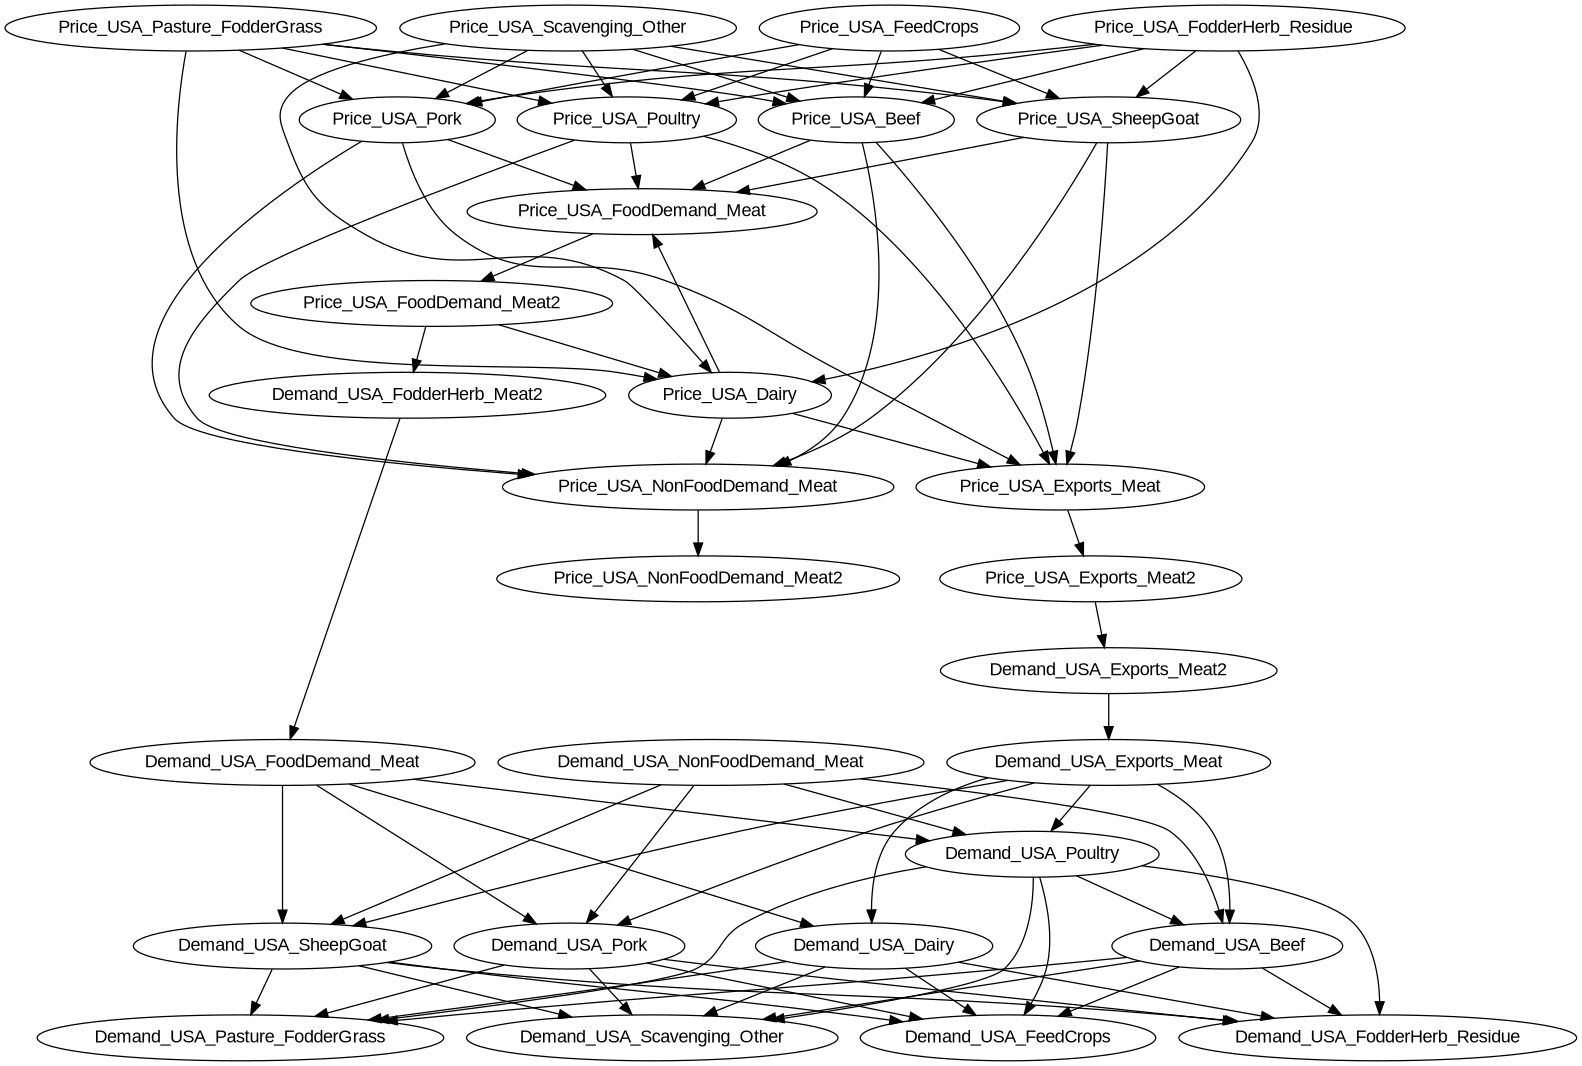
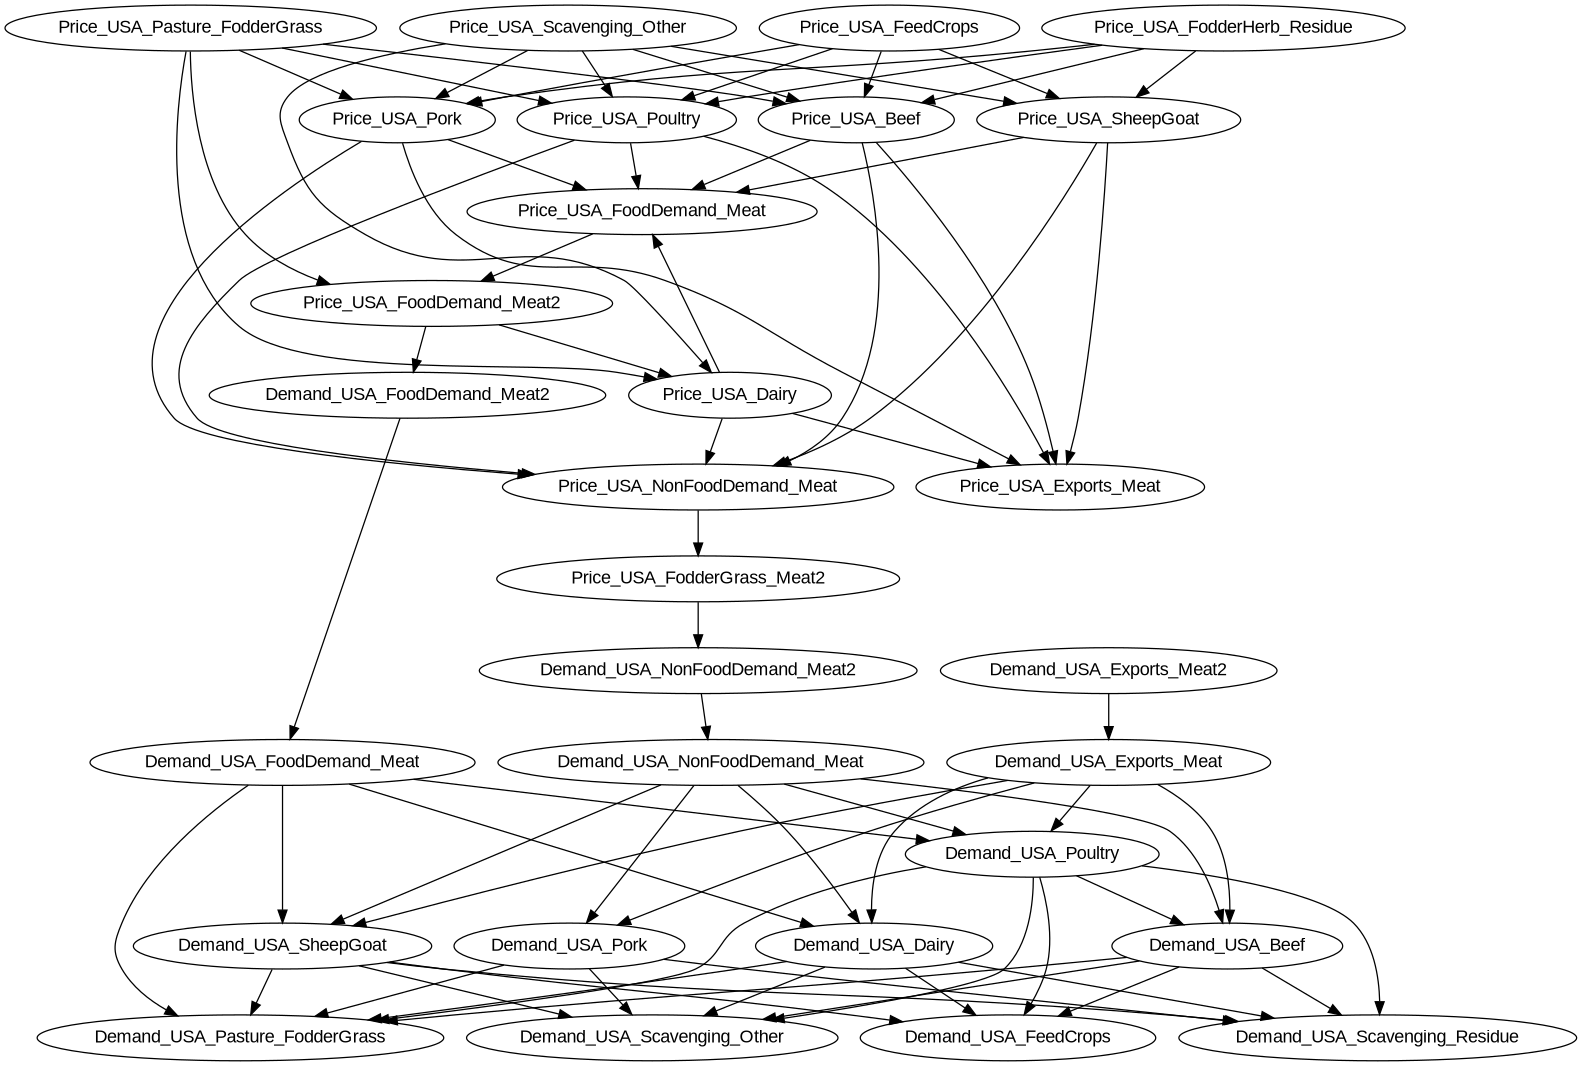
  digraph {
    fontname="Liberation Sans"
    node [fontname="Liberation Sans"]
    edge [fontname="Liberation Sans"]
    Price_USA_Scavenging_Other
    Price_USA_Beef
    Price_USA_Dairy
    Price_USA_Pork
    Price_USA_Poultry
    Price_USA_SheepGoat
    Price_USA_Exports_Meat
    Price_USA_FoodDemand_Meat
    Price_USA_NonFoodDemand_Meat
-   Price_USA_Exports_Meat2
    Price_USA_FoodDemand_Meat2
-   Price_USA_NonFoodDemand_Meat2
+   Price_USA_NonFoodDemand_Meat2 [label=Price_USA_FodderGrass_Meat2]
    Demand_USA_Exports_Meat2
-   Demand_USA_FoodDemand_Meat2 [label=Demand_USA_FodderHerb_Meat2]
+   Demand_USA_FoodDemand_Meat2
+   Demand_USA_NonFoodDemand_Meat2
    Demand_USA_NonFoodDemand_Meat
    Demand_USA_Beef
    Demand_USA_Dairy
    Demand_USA_Pork
    Demand_USA_Poultry
    Demand_USA_SheepGoat
    Demand_USA_FeedCrops
-   Demand_USA_FodderHerb_Residue
+   Demand_USA_FodderHerb_Residue [label=Demand_USA_Scavenging_Residue]
    Demand_USA_Pasture_FodderGrass
    Demand_USA_Scavenging_Other
    Demand_USA_FoodDemand_Meat
    Demand_USA_Exports_Meat
    Price_USA_Pasture_FodderGrass
    Price_USA_FodderHerb_Residue
    Price_USA_FeedCrops
    Price_USA_Scavenging_Other -> Price_USA_Beef
    Price_USA_Scavenging_Other -> Price_USA_Dairy
    Price_USA_Scavenging_Other -> Price_USA_Pork
    Price_USA_Scavenging_Other -> Price_USA_Poultry
    Price_USA_Scavenging_Other -> Price_USA_SheepGoat
    Price_USA_Beef -> Price_USA_Exports_Meat
    Price_USA_Beef -> Price_USA_FoodDemand_Meat
    Price_USA_Beef -> Price_USA_NonFoodDemand_Meat
    Price_USA_Dairy -> Price_USA_Exports_Meat
    Price_USA_Dairy -> Price_USA_FoodDemand_Meat
    Price_USA_Dairy -> Price_USA_NonFoodDemand_Meat
    Price_USA_Pork -> Price_USA_Exports_Meat
    Price_USA_Pork -> Price_USA_FoodDemand_Meat
    Price_USA_Pork -> Price_USA_NonFoodDemand_Meat
    Price_USA_Poultry -> Price_USA_Exports_Meat
    Price_USA_Poultry -> Price_USA_FoodDemand_Meat
    Price_USA_Poultry -> Price_USA_NonFoodDemand_Meat
    Price_USA_SheepGoat -> Price_USA_Exports_Meat
    Price_USA_SheepGoat -> Price_USA_FoodDemand_Meat
    Price_USA_SheepGoat -> Price_USA_NonFoodDemand_Meat
-   Price_USA_Exports_Meat -> Price_USA_Exports_Meat2
    Price_USA_FoodDemand_Meat -> Price_USA_FoodDemand_Meat2
    Price_USA_NonFoodDemand_Meat -> Price_USA_NonFoodDemand_Meat2
-   Price_USA_Exports_Meat2 -> Demand_USA_Exports_Meat2
    Price_USA_FoodDemand_Meat2 -> Price_USA_Dairy
    Price_USA_FoodDemand_Meat2 -> Demand_USA_FoodDemand_Meat2
+   Price_USA_NonFoodDemand_Meat2 -> Demand_USA_NonFoodDemand_Meat2
    Demand_USA_Exports_Meat2 -> Demand_USA_Exports_Meat
    Demand_USA_FoodDemand_Meat2 -> Demand_USA_FoodDemand_Meat
+   Demand_USA_NonFoodDemand_Meat2 -> Demand_USA_NonFoodDemand_Meat
    Demand_USA_NonFoodDemand_Meat -> Demand_USA_Beef
+   Demand_USA_NonFoodDemand_Meat -> Demand_USA_Dairy
    Demand_USA_NonFoodDemand_Meat -> Demand_USA_Pork
    Demand_USA_NonFoodDemand_Meat -> Demand_USA_Poultry
    Demand_USA_NonFoodDemand_Meat -> Demand_USA_SheepGoat
    Demand_USA_Beef -> Demand_USA_FeedCrops
    Demand_USA_Beef -> Demand_USA_FodderHerb_Residue
    Demand_USA_Beef -> Demand_USA_Pasture_FodderGrass
    Demand_USA_Beef -> Demand_USA_Scavenging_Other
    Demand_USA_Dairy -> Demand_USA_FeedCrops
    Demand_USA_Dairy -> Demand_USA_FodderHerb_Residue
    Demand_USA_Dairy -> Demand_USA_Pasture_FodderGrass
    Demand_USA_Dairy -> Demand_USA_Scavenging_Other
-   Demand_USA_Pork -> Demand_USA_FeedCrops
    Demand_USA_Pork -> Demand_USA_FodderHerb_Residue
    Demand_USA_Pork -> Demand_USA_Pasture_FodderGrass
    Demand_USA_Pork -> Demand_USA_Scavenging_Other
    Demand_USA_Poultry -> Demand_USA_Beef
    Demand_USA_Poultry -> Demand_USA_FeedCrops
    Demand_USA_Poultry -> Demand_USA_FodderHerb_Residue
    Demand_USA_Poultry -> Demand_USA_Pasture_FodderGrass
    Demand_USA_Poultry -> Demand_USA_Scavenging_Other
    Demand_USA_SheepGoat -> Demand_USA_FeedCrops
    Demand_USA_SheepGoat -> Demand_USA_FodderHerb_Residue
    Demand_USA_SheepGoat -> Demand_USA_Pasture_FodderGrass
    Demand_USA_SheepGoat -> Demand_USA_Scavenging_Other
    Demand_USA_FoodDemand_Meat -> Demand_USA_Dairy
-   Demand_USA_FoodDemand_Meat -> Demand_USA_Pork
+   Demand_USA_FoodDemand_Meat -> Demand_USA_Pasture_FodderGrass
    Demand_USA_FoodDemand_Meat -> Demand_USA_Poultry
    Demand_USA_FoodDemand_Meat -> Demand_USA_SheepGoat
    Demand_USA_Exports_Meat -> Demand_USA_Beef
    Demand_USA_Exports_Meat -> Demand_USA_Dairy
    Demand_USA_Exports_Meat -> Demand_USA_Pork
    Demand_USA_Exports_Meat -> Demand_USA_Poultry
    Demand_USA_Exports_Meat -> Demand_USA_SheepGoat
    Price_USA_Pasture_FodderGrass -> Price_USA_Beef
    Price_USA_Pasture_FodderGrass -> Price_USA_Dairy
    Price_USA_Pasture_FodderGrass -> Price_USA_Pork
    Price_USA_Pasture_FodderGrass -> Price_USA_Poultry
-   Price_USA_Pasture_FodderGrass -> Price_USA_SheepGoat
+   Price_USA_Pasture_FodderGrass -> Price_USA_FoodDemand_Meat2
    Price_USA_FodderHerb_Residue -> Price_USA_Beef
-   Price_USA_FodderHerb_Residue -> Price_USA_Dairy
    Price_USA_FodderHerb_Residue -> Price_USA_Pork
    Price_USA_FodderHerb_Residue -> Price_USA_Poultry
    Price_USA_FodderHerb_Residue -> Price_USA_SheepGoat
    Price_USA_FeedCrops -> Price_USA_Beef
    Price_USA_FeedCrops -> Price_USA_Pork
    Price_USA_FeedCrops -> Price_USA_Poultry
    Price_USA_FeedCrops -> Price_USA_SheepGoat
  }
